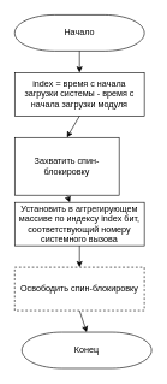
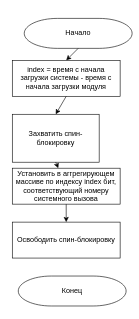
  <mxCell id="0" />
  <mxCell id="1" parent="0" />
- <mxCell id="2" value="Начало" style="strokeWidth=1;html=1;shape=mxgraph.flowchart.terminator;whiteSpace=wrap;" vertex="1" parent="1"><mxGeometry x="20" y="20" width="180" height="50" as="geometry" /></mxCell>
+ <mxCell id="2" value="Начало" style="strokeWidth=1;html=1;shape=mxgraph.flowchart.terminator;whiteSpace=wrap;" vertex="1" parent="1"><mxGeometry x="40" y="30" width="180" height="50" as="geometry" /></mxCell>
  <mxCell id="3" value="index = время с начала загрузки системы - время с начала загрузки модуля" style="rounded=0;whiteSpace=wrap;html=1;" vertex="1" parent="1"><mxGeometry x="20" y="100" width="180" height="60" as="geometry" /></mxCell>
  <mxCell id="4" value="Захватить спин-блокировку" style="rounded=0;whiteSpace=wrap;html=1;" vertex="1" parent="1"><mxGeometry x="20" y="190" width="145" height="80" as="geometry" /></mxCell>
  <mxCell id="5" value="Установить в аггрегирующем массиве по индексу index бит, соответствующий номеру системного вызова" style="rounded=0;whiteSpace=wrap;html=1;" vertex="1" parent="1"><mxGeometry x="20" y="280" width="180" height="60" as="geometry" /></mxCell>
- <mxCell id="6" value="Освободить спин-блокировку" style="rounded=0;whiteSpace=wrap;html=1;dashed=1;" vertex="1" parent="1"><mxGeometry x="20" y="370" width="180" height="60" as="geometry" /></mxCell>
+ <mxCell id="6" value="Освободить спин-блокировку" style="rounded=0;whiteSpace=wrap;html=1;" vertex="1" parent="1"><mxGeometry x="20" y="370" width="180" height="60" as="geometry" /></mxCell>
  <mxCell id="7" value="Конец" style="strokeWidth=1;html=1;shape=mxgraph.flowchart.terminator;whiteSpace=wrap;" vertex="1" parent="1"><mxGeometry x="30" y="460" width="180" height="50" as="geometry" /></mxCell>
  <mxCell id="8" value="" style="endArrow=classic;html=1;rounded=0;exitX=0.5;exitY=1;exitDx=0;exitDy=0;entryX=0.5;entryY=0;entryDx=0;entryDy=0;" edge="1" parent="1" source="3" target="4"><mxGeometry width="50" height="50" relative="1" as="geometry"><mxPoint x="220" y="190" as="sourcePoint" /><mxPoint x="270" y="140" as="targetPoint" /></mxGeometry></mxCell>
  <mxCell id="9" value="" style="endArrow=classic;html=1;rounded=0;exitX=0.5;exitY=1;exitDx=0;exitDy=0;exitPerimeter=0;entryX=0.5;entryY=0;entryDx=0;entryDy=0;" edge="1" parent="1" source="2" target="3"><mxGeometry width="50" height="50" relative="1" as="geometry"><mxPoint x="220" y="190" as="sourcePoint" /><mxPoint x="270" y="140" as="targetPoint" /></mxGeometry></mxCell>
  <mxCell id="10" value="" style="endArrow=classic;html=1;rounded=0;exitX=0.5;exitY=1;exitDx=0;exitDy=0;" edge="1" parent="1" source="4" target="5"><mxGeometry width="50" height="50" relative="1" as="geometry"><mxPoint x="220" y="300" as="sourcePoint" /><mxPoint x="270" y="250" as="targetPoint" /></mxGeometry></mxCell>
  <mxCell id="11" value="" style="endArrow=classic;html=1;rounded=0;exitX=0.5;exitY=1;exitDx=0;exitDy=0;entryX=0.5;entryY=0;entryDx=0;entryDy=0;" edge="1" parent="1" source="5" target="6"><mxGeometry width="50" height="50" relative="1" as="geometry"><mxPoint x="220" y="370" as="sourcePoint" /><mxPoint x="270" y="320" as="targetPoint" /></mxGeometry></mxCell>
- <mxCell id="12" value="" style="endArrow=classic;html=1;rounded=0;exitX=0.5;exitY=1;exitDx=0;exitDy=0;entryX=0.5;entryY=0;entryDx=0;entryDy=0;entryPerimeter=0;" edge="1" parent="1" source="6" target="7"><mxGeometry width="50" height="50" relative="1" as="geometry"><mxPoint x="220" y="370" as="sourcePoint" /><mxPoint x="270" y="320" as="targetPoint" /></mxGeometry></mxCell>
